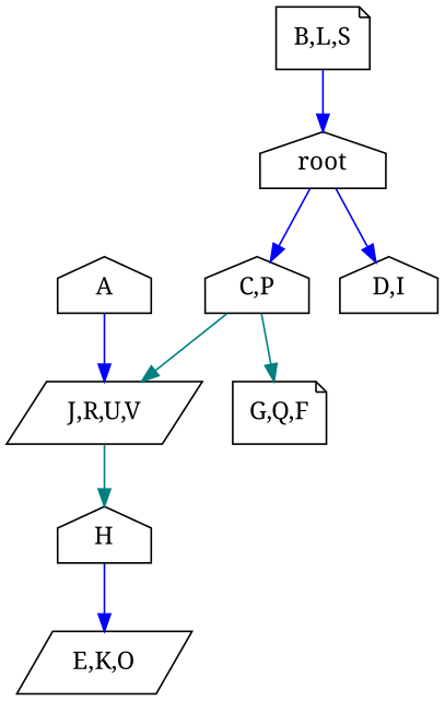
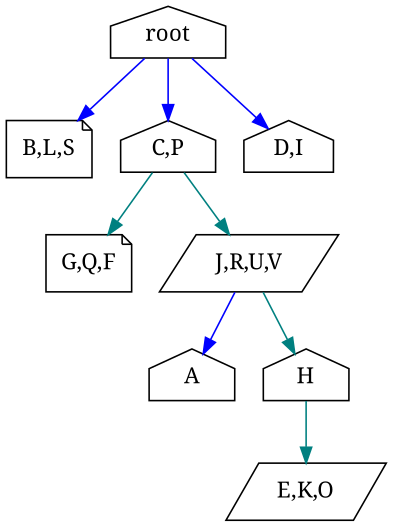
  strict digraph {
    fontname="Noto Serif"
    node [fontname="Noto Serif" shape=house]
    edge [color=blue fontname="Noto Serif"]
    n1 [label=root]
    n2 [label="B,L,S" shape=note]
    n3 [label="C,P"]
    n4 [label="D,I"]
    n5 [label="G,Q,F" shape=note]
    n6 [label="J,R,U,V" shape=parallelogram]
    n7 [label=A]
    n8 [label=H]
    n9 [label="E,K,O" shape=parallelogram]
-   n2 -> n1
+   n1 -> n2
    n1 -> n3
    n1 -> n4
    n3 -> n5 [color=teal]
    n3 -> n6 [color=teal]
-   n7 -> n6
+   n6 -> n7
    n6 -> n8 [color=teal]
-   n8 -> n9
+   n8 -> n9 [color=teal]
  }
